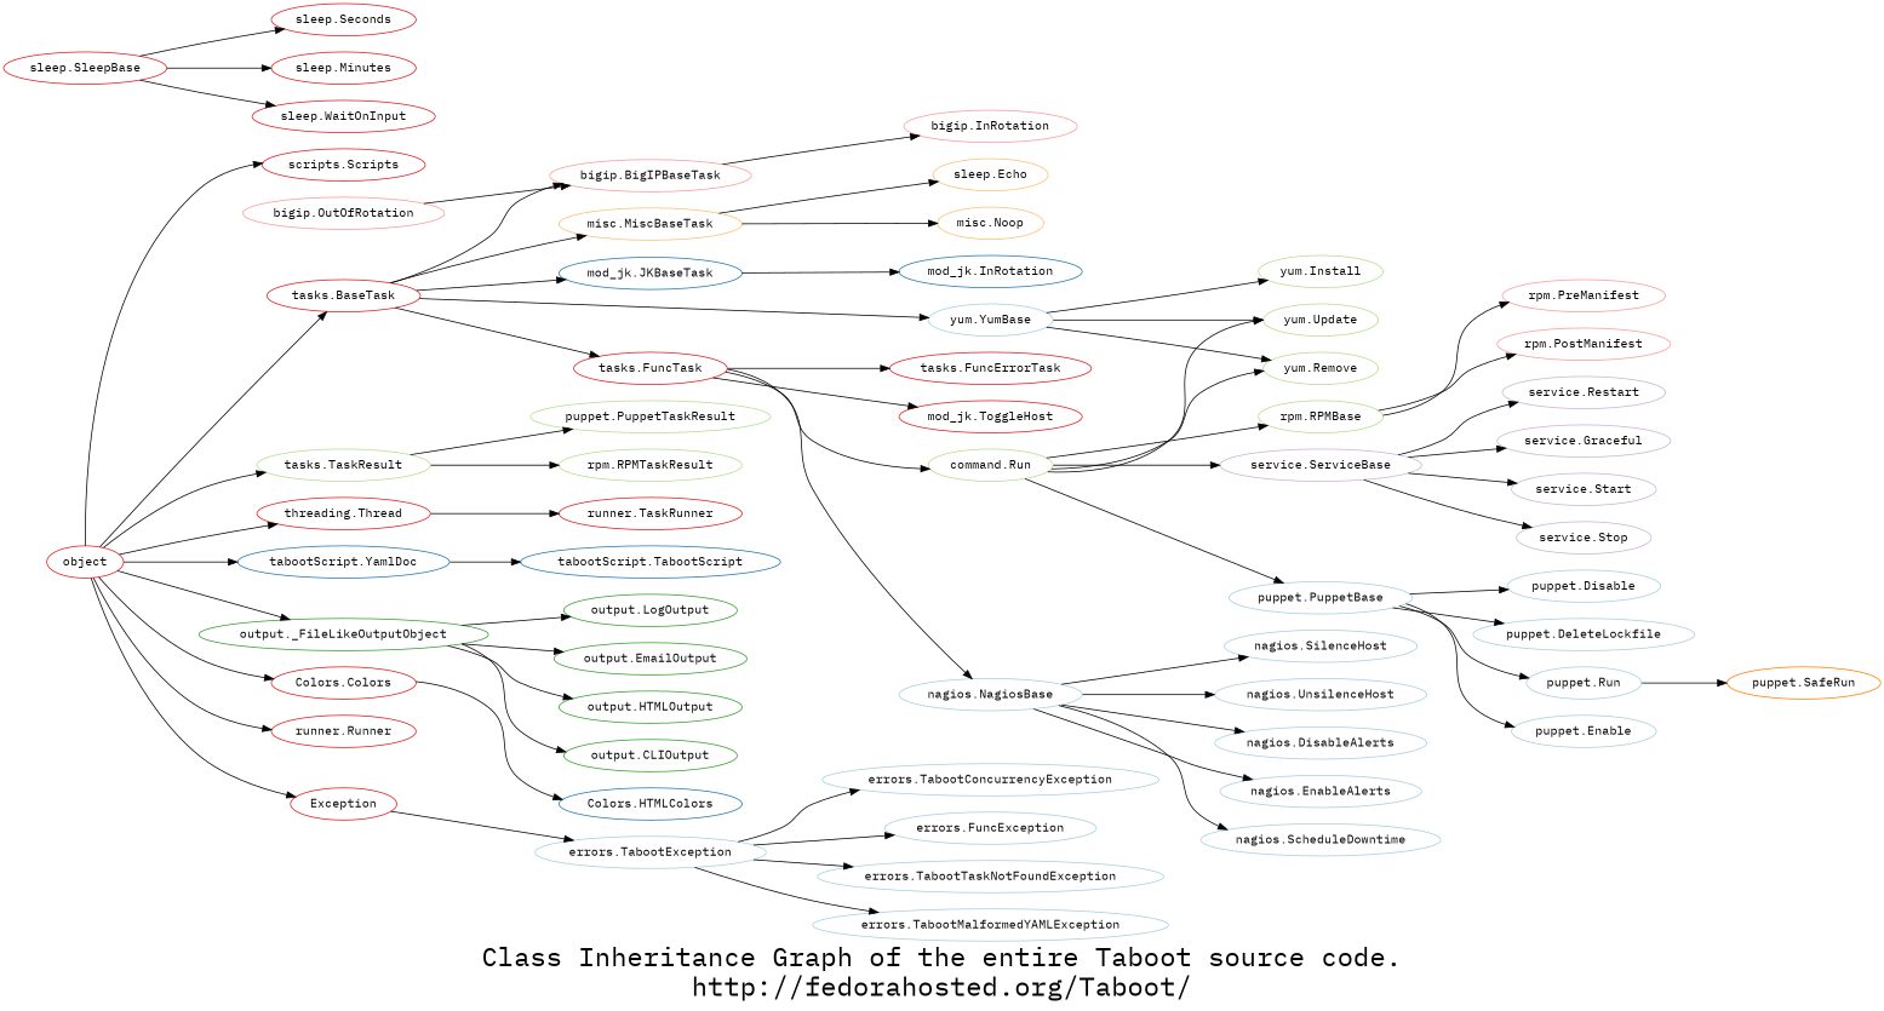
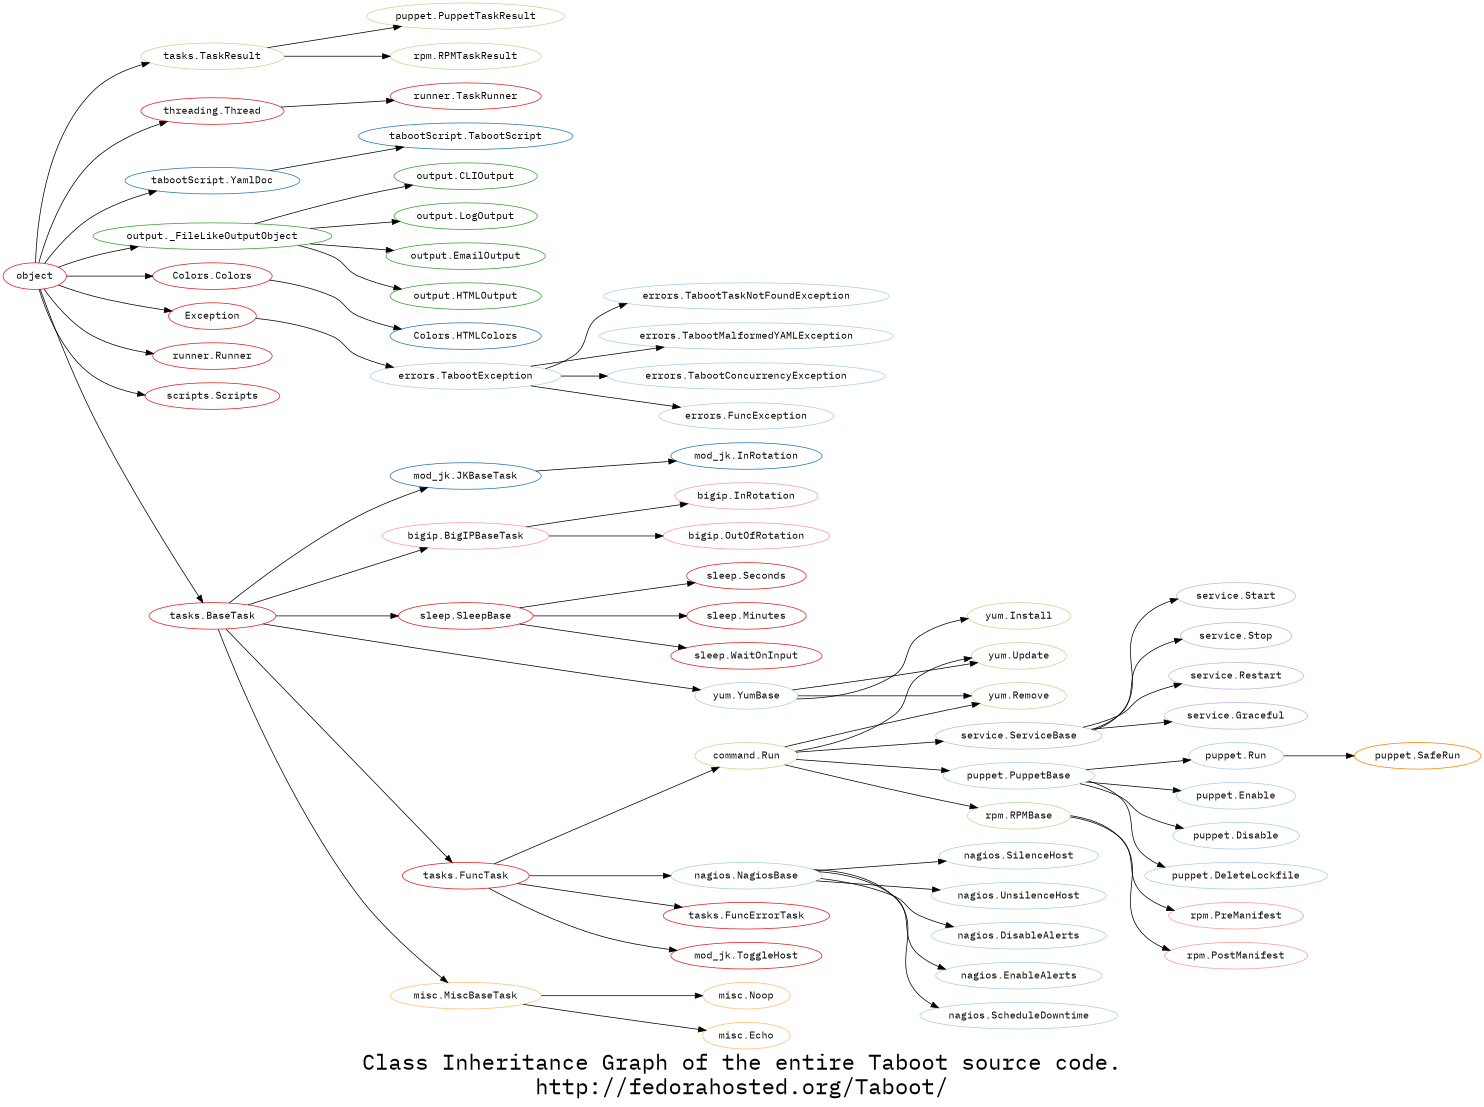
  digraph {
    fontname="IBM Plex Mono"
    fontsize=30
    label="Class Inheritance Graph of the entire Taboot source code.\nhttp://fedorahosted.org/Taboot/"
    rankdir=LR
    node [color="/paired10/1" fontname="IBM Plex Mono"]
    edge [fontname="IBM Plex Mono"]
    "tasks.TaskResult" [color="/paired10/3"]
    "puppet.PuppetTaskResult" [color="/paired10/3"]
    "rpm.RPMTaskResult" [color="/paired10/3"]
    "threading.Thread" [color="/paired10/6"]
    "runner.TaskRunner" [color="/paired10/6"]
    "tabootScript.YamlDoc" [color="/paired10/2"]
    "tabootScript.TabootScript" [color="/paired10/2"]
    "mod_jk.JKBaseTask" [color="/paired10/2"]
    "mod_jk.InRotation" [color="/paired10/2"]
    "nagios.NagiosBase"
    "nagios.DisableAlerts"
    "nagios.EnableAlerts"
    "nagios.ScheduleDowntime"
    "nagios.SilenceHost"
    "nagios.UnsilenceHost"
    "output._FileLikeOutputObject" [color="/paired10/4"]
    "output.CLIOutput" [color="/paired10/4"]
    "output.LogOutput" [color="/paired10/4"]
    "output.EmailOutput" [color="/paired10/4"]
    "output.HTMLOutput" [color="/paired10/4"]
    "errors.TabootException"
    "errors.FuncException"
    "errors.TabootTaskNotFoundException"
    "errors.TabootMalformedYAMLException"
    "errors.TabootConcurrencyException"
    object [color="/paired10/6"]
    "Colors.Colors" [color="/paired10/6"]
    Exception [color="/paired10/6"]
    "runner.Runner" [color="/paired10/6"]
    "scripts.Scripts" [color="/paired10/6"]
    "tasks.BaseTask" [color="/paired10/6"]
    "Colors.HTMLColors" [color="/paired10/2"]
    "bigip.BigIPBaseTask" [color="/paired10/5"]
    "sleep.SleepBase" [color="/paired10/6"]
    "yum.YumBase"
    "misc.MiscBaseTask" [color="/paired10/7"]
    "tasks.FuncTask" [color="/paired10/6"]
    "bigip.OutOfRotation" [color="/paired10/5"]
    "bigip.InRotation" [color="/paired10/5"]
    "sleep.Seconds" [color="/paired10/6"]
    "sleep.Minutes" [color="/paired10/6"]
    "sleep.WaitOnInput" [color="/paired10/6"]
    "yum.Install" [color="/paired10/3"]
    "yum.Update" [color="/paired10/3"]
    "yum.Remove" [color="/paired10/3"]
    "misc.Noop" [color="/paired10/7"]
-   "misc.Echo" [color="/paired10/7" label="sleep.Echo"]
+   "misc.Echo" [color="/paired10/7"]
    "command.Run" [color="/paired10/3"]
    "tasks.FuncErrorTask" [color="/paired10/6"]
    "mod_jk.ToggleHost" [color="/paired10/6"]
    "service.ServiceBase" [color="/paired10/9"]
    "service.Start" [color="/paired10/9"]
    "service.Stop" [color="/paired10/9"]
    "service.Restart" [color="/paired10/9"]
    "service.Graceful" [color="/paired10/9"]
    "puppet.PuppetBase"
    "puppet.Run"
    "puppet.Enable"
    "puppet.Disable"
    "puppet.DeleteLockfile"
    "puppet.SafeRun" [color="/paired10/8"]
    "rpm.RPMBase" [color="/paired10/3"]
    "rpm.PreManifest" [color="/paired10/5"]
    "rpm.PostManifest" [color="/paired10/5"]
    "tasks.TaskResult" -> "puppet.PuppetTaskResult"
    "tasks.TaskResult" -> "rpm.RPMTaskResult"
    "threading.Thread" -> "runner.TaskRunner"
    "tabootScript.YamlDoc" -> "tabootScript.TabootScript"
    "mod_jk.JKBaseTask" -> "mod_jk.InRotation"
    "nagios.NagiosBase" -> "nagios.DisableAlerts"
    "nagios.NagiosBase" -> "nagios.EnableAlerts"
    "nagios.NagiosBase" -> "nagios.ScheduleDowntime"
    "nagios.NagiosBase" -> "nagios.SilenceHost"
    "nagios.NagiosBase" -> "nagios.UnsilenceHost"
    "output._FileLikeOutputObject" -> "output.CLIOutput"
    "output._FileLikeOutputObject" -> "output.LogOutput"
    "output._FileLikeOutputObject" -> "output.EmailOutput"
    "output._FileLikeOutputObject" -> "output.HTMLOutput"
    "errors.TabootException" -> "errors.FuncException"
    "errors.TabootException" -> "errors.TabootTaskNotFoundException"
    "errors.TabootException" -> "errors.TabootMalformedYAMLException"
    "errors.TabootException" -> "errors.TabootConcurrencyException"
    object -> "tasks.TaskResult"
    object -> "threading.Thread"
    object -> "tabootScript.YamlDoc"
    object -> "output._FileLikeOutputObject"
    object -> "Colors.Colors"
    object -> Exception
    object -> "runner.Runner"
    object -> "scripts.Scripts"
    object -> "tasks.BaseTask"
    "Colors.Colors" -> "Colors.HTMLColors"
    Exception -> "errors.TabootException"
    "tasks.BaseTask" -> "mod_jk.JKBaseTask"
    "tasks.BaseTask" -> "bigip.BigIPBaseTask"
+   "tasks.BaseTask" -> "sleep.SleepBase"
    "tasks.BaseTask" -> "yum.YumBase"
    "tasks.BaseTask" -> "misc.MiscBaseTask"
    "tasks.BaseTask" -> "tasks.FuncTask"
-   "bigip.OutOfRotation" -> "bigip.BigIPBaseTask"
+   "bigip.BigIPBaseTask" -> "bigip.OutOfRotation"
    "bigip.BigIPBaseTask" -> "bigip.InRotation"
    "sleep.SleepBase" -> "sleep.Seconds"
    "sleep.SleepBase" -> "sleep.Minutes"
    "sleep.SleepBase" -> "sleep.WaitOnInput"
    "yum.YumBase" -> "yum.Install"
    "yum.YumBase" -> "yum.Update"
    "yum.YumBase" -> "yum.Remove"
    "misc.MiscBaseTask" -> "misc.Noop"
    "misc.MiscBaseTask" -> "misc.Echo"
    "tasks.FuncTask" -> "nagios.NagiosBase"
    "tasks.FuncTask" -> "command.Run"
    "tasks.FuncTask" -> "tasks.FuncErrorTask"
    "tasks.FuncTask" -> "mod_jk.ToggleHost"
    "command.Run" -> "yum.Update"
    "command.Run" -> "yum.Remove"
    "command.Run" -> "service.ServiceBase"
    "command.Run" -> "puppet.PuppetBase"
    "command.Run" -> "rpm.RPMBase"
    "service.ServiceBase" -> "service.Start"
    "service.ServiceBase" -> "service.Stop"
    "service.ServiceBase" -> "service.Restart"
    "service.ServiceBase" -> "service.Graceful"
    "puppet.PuppetBase" -> "puppet.Run"
    "puppet.PuppetBase" -> "puppet.Enable"
    "puppet.PuppetBase" -> "puppet.Disable"
    "puppet.PuppetBase" -> "puppet.DeleteLockfile"
    "puppet.Run" -> "puppet.SafeRun"
    "rpm.RPMBase" -> "rpm.PreManifest"
    "rpm.RPMBase" -> "rpm.PostManifest"
  }
